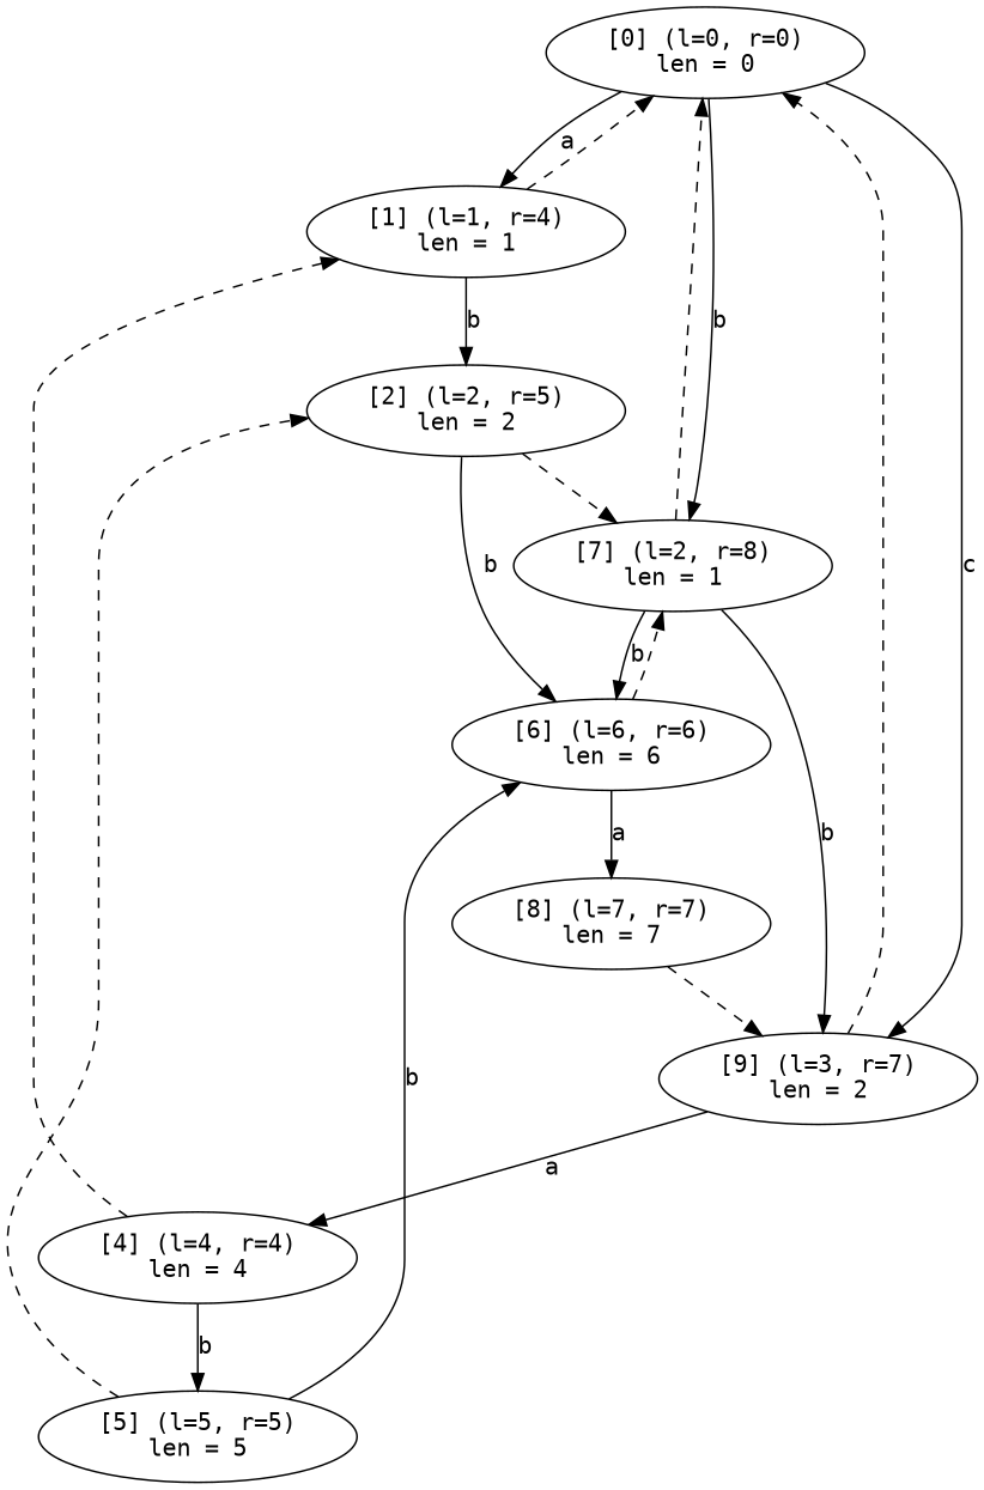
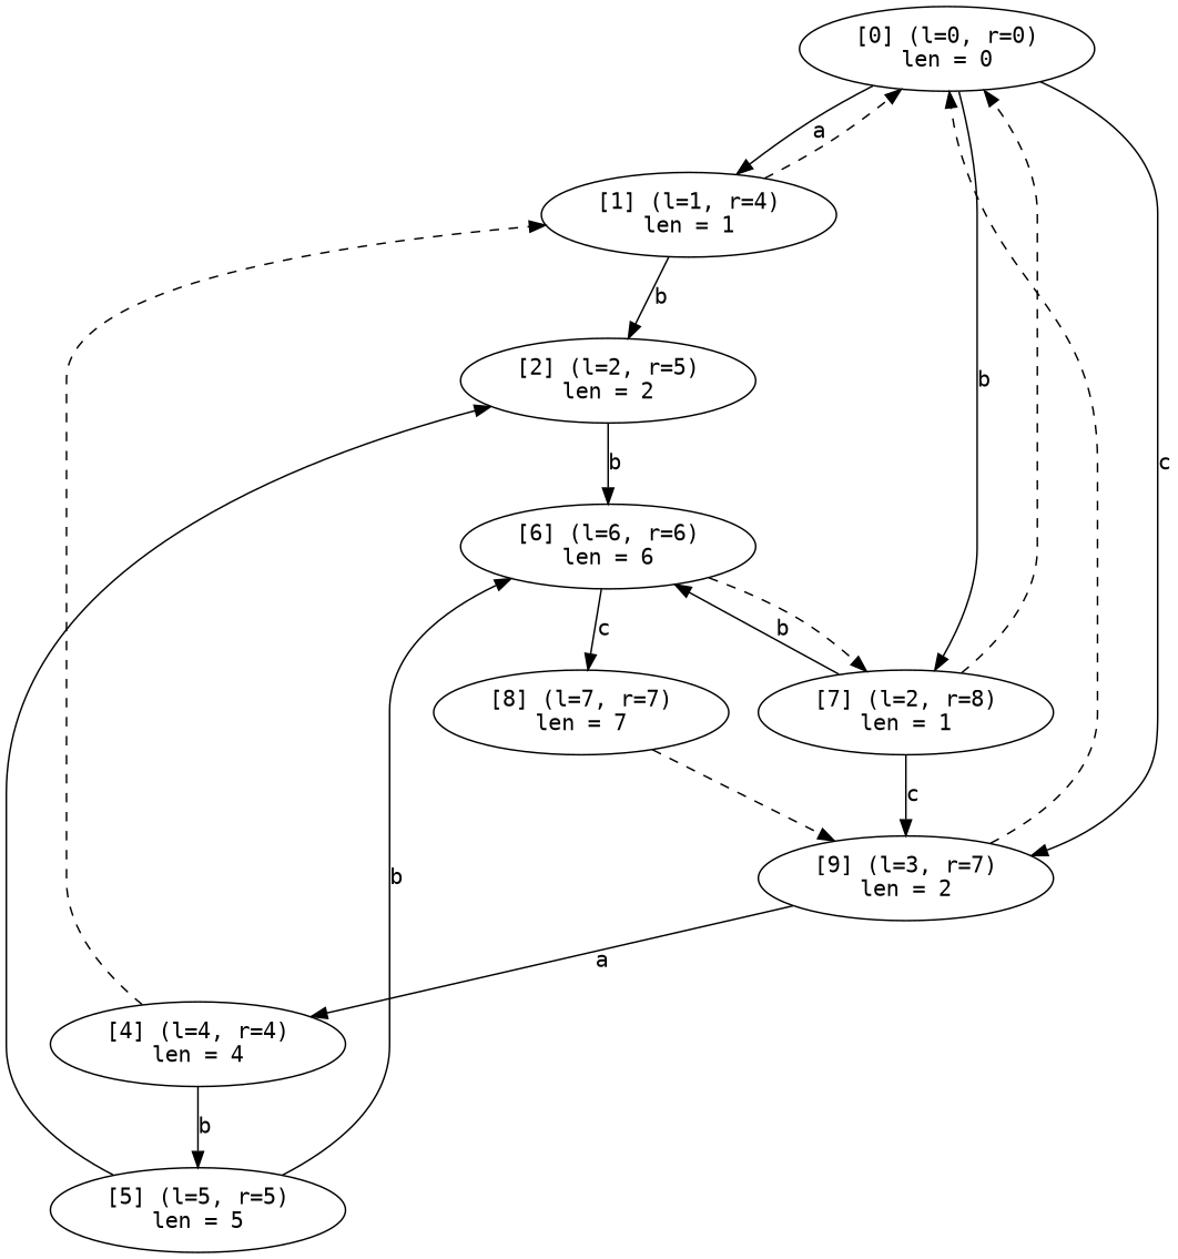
  digraph {
    fontname="DejaVu Sans Mono"
    rankdir=TB
    node [fontname="DejaVu Sans Mono"]
    edge [fontname="DejaVu Sans Mono"]
    n1 [label="[0] (l=0, r=0)\nlen = 0"]
    n2 [label="[1] (l=1, r=4)\nlen = 1"]
    n3 [label="[7] (l=2, r=8)\nlen = 1"]
    n4 [label="[9] (l=3, r=7)\nlen = 2"]
    n5 [label="[2] (l=2, r=5)\nlen = 2"]
    n6 [label="[6] (l=6, r=6)\nlen = 6"]
    n7 [label="[4] (l=4, r=4)\nlen = 4"]
    n8 [label="[8] (l=7, r=7)\nlen = 7"]
    n9 [label="[5] (l=5, r=5)\nlen = 5"]
    n1 -> n2 [label=a]
    n1 -> n3 [label=b]
    n1 -> n4 [label=c]
    n2 -> n1 [style=dashed]
    n2 -> n5 [label=b]
    n3 -> n1 [style=dashed]
-   n3 -> n4 [label=b]
+   n3 -> n4 [label=c]
    n3 -> n6 [label=b]
    n4 -> n1 [style=dashed]
    n4 -> n7 [label=a]
-   n5 -> n3 [style=dashed]
    n5 -> n6 [label=b]
    n6 -> n3 [style=dashed]
-   n6 -> n8 [label=a]
+   n6 -> n8 [label=c]
    n7 -> n2 [style=dashed]
    n7 -> n9 [label=b]
    n8 -> n4 [style=dashed]
-   n9 -> n5 [style=dashed]
+   n9 -> n5 [style=solid]
    n9 -> n6 [label=b]
  }
